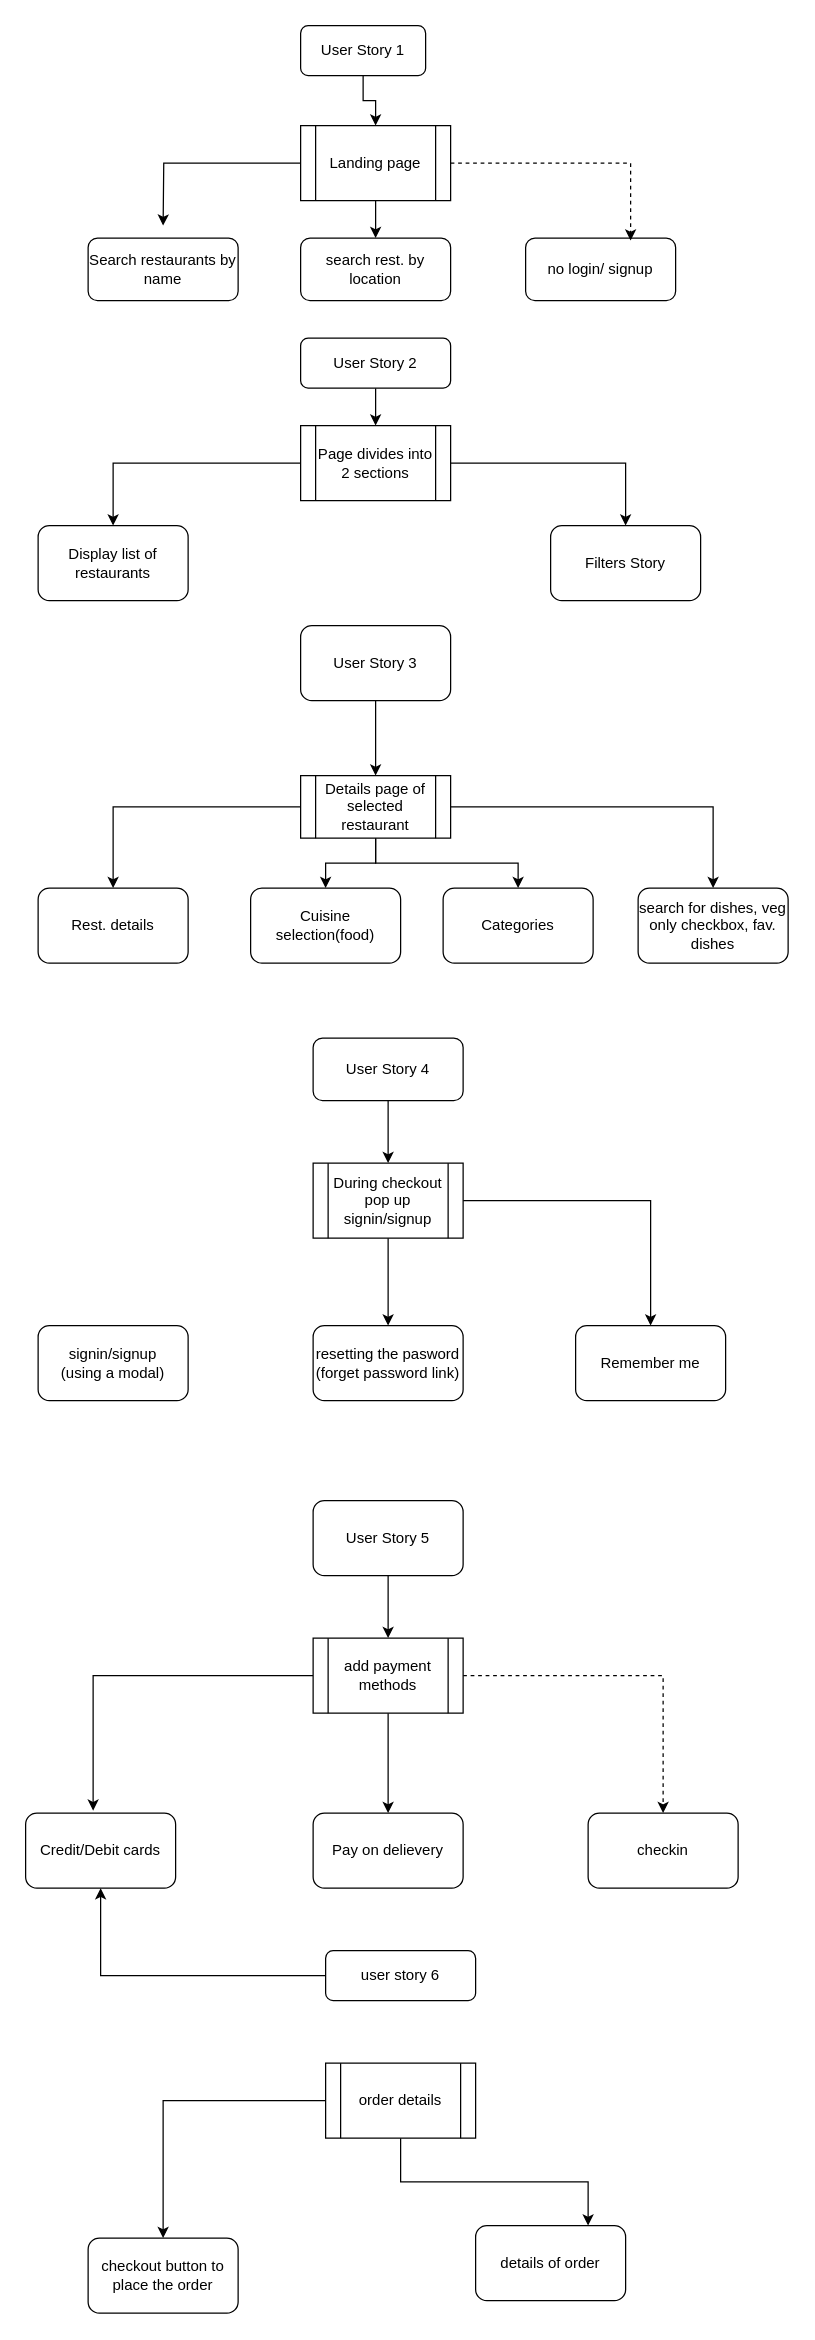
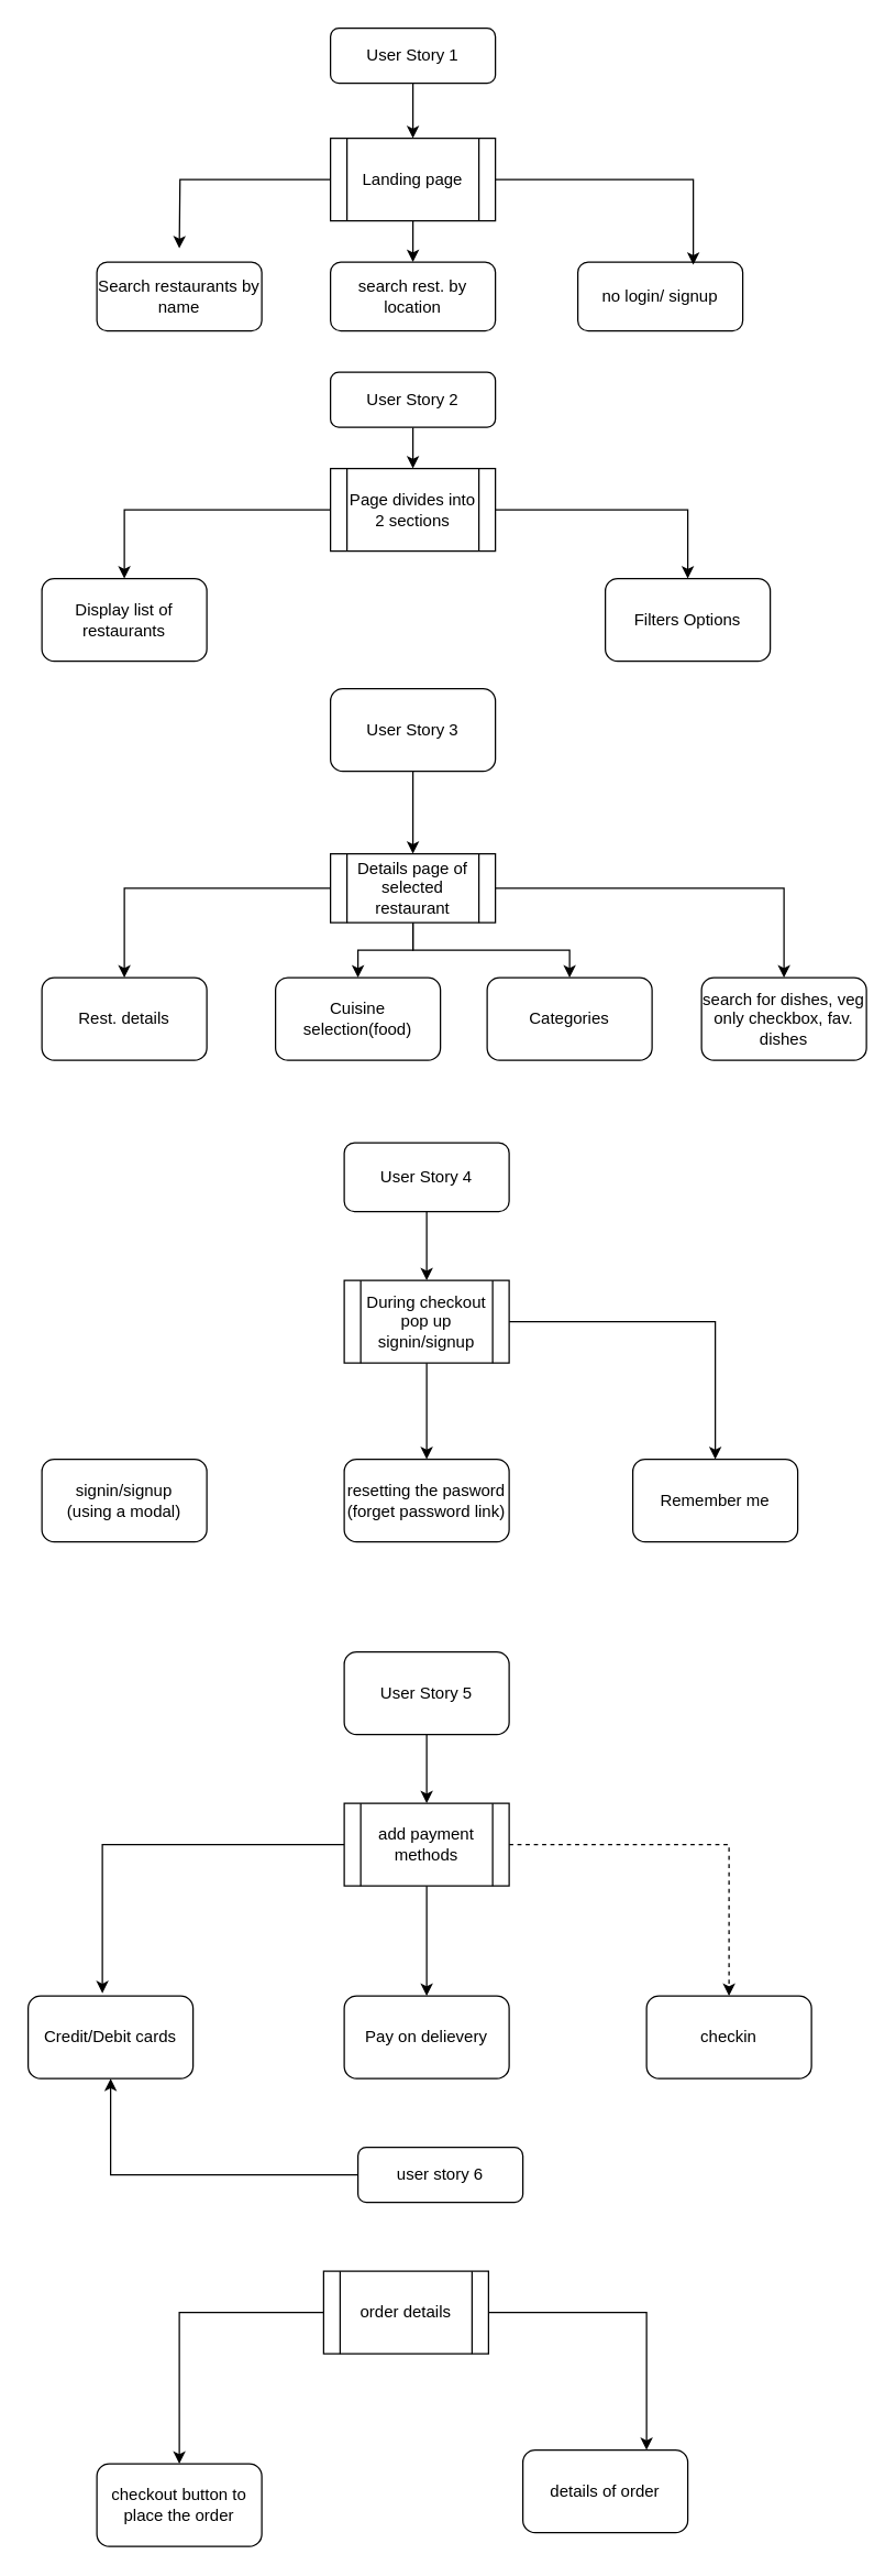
  <mxCell id="0" />
  <mxCell id="1" parent="0" />
  <mxCell id="2" style="edgeStyle=orthogonalEdgeStyle;rounded=0;orthogonalLoop=1;jettySize=auto;html=1;entryX=0.5;entryY=0;entryDx=0;entryDy=0;" edge="1" parent="1" source="3" target="12"><mxGeometry relative="1" as="geometry" /></mxCell>
- <mxCell id="3" value="User Story 1" style="rounded=1;whiteSpace=wrap;html=1;fontSize=12;glass=0;strokeWidth=1;shadow=0;" parent="1" vertex="1"><mxGeometry x="240" y="20" width="100" height="40" as="geometry" /></mxCell>
+ <mxCell id="3" value="User Story 1" style="rounded=1;whiteSpace=wrap;html=1;fontSize=12;glass=0;strokeWidth=1;shadow=0;" parent="1" vertex="1"><mxGeometry x="240" y="20" width="120" height="40" as="geometry" /></mxCell>
  <mxCell id="4" value="No" style="rounded=0;html=1;jettySize=auto;orthogonalLoop=1;fontSize=11;endArrow=block;endFill=0;endSize=8;strokeWidth=1;shadow=0;labelBackgroundColor=none;edgeStyle=orthogonalEdgeStyle;" parent="1" edge="1"><mxGeometry x="0.333" y="20" relative="1" as="geometry"><mxPoint as="offset" /><mxPoint x="160" y="360" as="sourcePoint" /></mxGeometry></mxCell>
  <mxCell id="5" value="Yes" style="edgeStyle=orthogonalEdgeStyle;rounded=0;html=1;jettySize=auto;orthogonalLoop=1;fontSize=11;endArrow=block;endFill=0;endSize=8;strokeWidth=1;shadow=0;labelBackgroundColor=none;" parent="1" edge="1"><mxGeometry y="10" relative="1" as="geometry"><mxPoint as="offset" /><mxPoint x="210" y="320" as="sourcePoint" /></mxGeometry></mxCell>
  <mxCell id="6" value="Search restaurants by name" style="rounded=1;whiteSpace=wrap;html=1;" vertex="1" parent="1"><mxGeometry x="70" y="190" width="120" height="50" as="geometry" /></mxCell>
  <mxCell id="7" value="search rest. by location" style="rounded=1;whiteSpace=wrap;html=1;" vertex="1" parent="1"><mxGeometry x="240" y="190" width="120" height="50" as="geometry" /></mxCell>
  <mxCell id="8" value="no login/ signup" style="rounded=1;whiteSpace=wrap;html=1;" vertex="1" parent="1"><mxGeometry x="420" y="190" width="120" height="50" as="geometry" /></mxCell>
  <mxCell id="9" style="edgeStyle=orthogonalEdgeStyle;rounded=0;orthogonalLoop=1;jettySize=auto;html=1;" edge="1" parent="1" source="12"><mxGeometry relative="1" as="geometry"><mxPoint x="130" y="180" as="targetPoint" /></mxGeometry></mxCell>
  <mxCell id="10" style="edgeStyle=orthogonalEdgeStyle;rounded=0;orthogonalLoop=1;jettySize=auto;html=1;entryX=0.5;entryY=0;entryDx=0;entryDy=0;" edge="1" parent="1" source="12" target="7"><mxGeometry relative="1" as="geometry" /></mxCell>
- <mxCell id="11" style="edgeStyle=orthogonalEdgeStyle;rounded=0;orthogonalLoop=1;jettySize=auto;html=1;entryX=0.7;entryY=0.04;entryDx=0;entryDy=0;entryPerimeter=0;dashed=1;" edge="1" parent="1" source="12" target="8"><mxGeometry relative="1" as="geometry" /></mxCell>
+ <mxCell id="11" style="edgeStyle=orthogonalEdgeStyle;rounded=0;orthogonalLoop=1;jettySize=auto;html=1;entryX=0.7;entryY=0.04;entryDx=0;entryDy=0;entryPerimeter=0;" edge="1" parent="1" source="12" target="8"><mxGeometry relative="1" as="geometry" /></mxCell>
  <mxCell id="12" value="Landing page" style="shape=process;whiteSpace=wrap;html=1;backgroundOutline=1;" vertex="1" parent="1"><mxGeometry x="240" y="100" width="120" height="60" as="geometry" /></mxCell>
  <mxCell id="13" value="" style="edgeStyle=orthogonalEdgeStyle;rounded=0;orthogonalLoop=1;jettySize=auto;html=1;" edge="1" parent="1" source="14" target="19"><mxGeometry relative="1" as="geometry" /></mxCell>
  <mxCell id="14" value="User Story 2" style="rounded=1;whiteSpace=wrap;html=1;" vertex="1" parent="1"><mxGeometry x="240" y="270" width="120" height="40" as="geometry" /></mxCell>
- <mxCell id="15" value="Filters Story" style="rounded=1;whiteSpace=wrap;html=1;" vertex="1" parent="1"><mxGeometry x="440" y="420" width="120" height="60" as="geometry" /></mxCell>
+ <mxCell id="15" value="Filters Options" style="rounded=1;whiteSpace=wrap;html=1;" vertex="1" parent="1"><mxGeometry x="440" y="420" width="120" height="60" as="geometry" /></mxCell>
  <mxCell id="16" value="Display list of restaurants" style="rounded=1;whiteSpace=wrap;html=1;" vertex="1" parent="1"><mxGeometry x="30" y="420" width="120" height="60" as="geometry" /></mxCell>
  <mxCell id="17" style="edgeStyle=orthogonalEdgeStyle;rounded=0;orthogonalLoop=1;jettySize=auto;html=1;entryX=0.5;entryY=0;entryDx=0;entryDy=0;" edge="1" parent="1" source="19" target="16"><mxGeometry relative="1" as="geometry" /></mxCell>
  <mxCell id="18" style="edgeStyle=orthogonalEdgeStyle;rounded=0;orthogonalLoop=1;jettySize=auto;html=1;entryX=0.5;entryY=0;entryDx=0;entryDy=0;" edge="1" parent="1" source="19" target="15"><mxGeometry relative="1" as="geometry" /></mxCell>
  <mxCell id="19" value="Page divides into 2 sections" style="shape=process;whiteSpace=wrap;html=1;backgroundOutline=1;" vertex="1" parent="1"><mxGeometry x="240" y="340" width="120" height="60" as="geometry" /></mxCell>
  <mxCell id="20" style="edgeStyle=orthogonalEdgeStyle;rounded=0;orthogonalLoop=1;jettySize=auto;html=1;entryX=0.5;entryY=0;entryDx=0;entryDy=0;" edge="1" parent="1" source="21" target="28"><mxGeometry relative="1" as="geometry" /></mxCell>
  <mxCell id="21" value="User Story 3" style="rounded=1;whiteSpace=wrap;html=1;" vertex="1" parent="1"><mxGeometry x="240" y="500" width="120" height="60" as="geometry" /></mxCell>
  <mxCell id="22" value="Cuisine selection(food)" style="rounded=1;whiteSpace=wrap;html=1;" vertex="1" parent="1"><mxGeometry x="200" y="710" width="120" height="60" as="geometry" /></mxCell>
  <mxCell id="23" value="Rest. details" style="rounded=1;whiteSpace=wrap;html=1;" vertex="1" parent="1"><mxGeometry x="30" y="710" width="120" height="60" as="geometry" /></mxCell>
  <mxCell id="24" style="edgeStyle=orthogonalEdgeStyle;rounded=0;orthogonalLoop=1;jettySize=auto;html=1;entryX=0.5;entryY=0;entryDx=0;entryDy=0;" edge="1" parent="1" source="28" target="23"><mxGeometry relative="1" as="geometry" /></mxCell>
  <mxCell id="25" style="edgeStyle=orthogonalEdgeStyle;rounded=0;orthogonalLoop=1;jettySize=auto;html=1;entryX=0.5;entryY=0;entryDx=0;entryDy=0;" edge="1" parent="1" source="28" target="22"><mxGeometry relative="1" as="geometry" /></mxCell>
  <mxCell id="26" style="edgeStyle=orthogonalEdgeStyle;rounded=0;orthogonalLoop=1;jettySize=auto;html=1;" edge="1" parent="1" source="28" target="29"><mxGeometry relative="1" as="geometry" /></mxCell>
  <mxCell id="27" style="edgeStyle=orthogonalEdgeStyle;rounded=0;orthogonalLoop=1;jettySize=auto;html=1;entryX=0.5;entryY=0;entryDx=0;entryDy=0;" edge="1" parent="1" source="28" target="30"><mxGeometry relative="1" as="geometry" /></mxCell>
  <mxCell id="28" value="Details page of selected restaurant" style="shape=process;whiteSpace=wrap;html=1;backgroundOutline=1;" vertex="1" parent="1"><mxGeometry x="240" y="620" width="120" height="50" as="geometry" /></mxCell>
  <mxCell id="29" value="Categories" style="rounded=1;whiteSpace=wrap;html=1;" vertex="1" parent="1"><mxGeometry x="354" y="710" width="120" height="60" as="geometry" /></mxCell>
  <mxCell id="30" value="search for dishes, veg only checkbox, fav. dishes" style="rounded=1;whiteSpace=wrap;html=1;" vertex="1" parent="1"><mxGeometry x="510" y="710" width="120" height="60" as="geometry" /></mxCell>
  <mxCell id="31" style="edgeStyle=orthogonalEdgeStyle;rounded=0;orthogonalLoop=1;jettySize=auto;html=1;entryX=0.5;entryY=0;entryDx=0;entryDy=0;" edge="1" parent="1" source="32" target="35"><mxGeometry relative="1" as="geometry" /></mxCell>
  <mxCell id="32" value="User Story 4" style="rounded=1;whiteSpace=wrap;html=1;" vertex="1" parent="1"><mxGeometry x="250" y="830" width="120" height="50" as="geometry" /></mxCell>
  <mxCell id="33" style="edgeStyle=orthogonalEdgeStyle;rounded=0;orthogonalLoop=1;jettySize=auto;html=1;entryX=0.5;entryY=0;entryDx=0;entryDy=0;" edge="1" parent="1" source="35" target="37"><mxGeometry relative="1" as="geometry" /></mxCell>
  <mxCell id="34" style="edgeStyle=orthogonalEdgeStyle;rounded=0;orthogonalLoop=1;jettySize=auto;html=1;entryX=0.5;entryY=0;entryDx=0;entryDy=0;" edge="1" parent="1" source="35" target="36"><mxGeometry relative="1" as="geometry" /></mxCell>
  <mxCell id="35" value="During checkout pop up signin/signup" style="shape=process;whiteSpace=wrap;html=1;backgroundOutline=1;" vertex="1" parent="1"><mxGeometry x="250" y="930" width="120" height="60" as="geometry" /></mxCell>
  <mxCell id="36" value="Remember me" style="rounded=1;whiteSpace=wrap;html=1;" vertex="1" parent="1"><mxGeometry x="460" y="1060" width="120" height="60" as="geometry" /></mxCell>
  <mxCell id="37" value="resetting the pasword&lt;br&gt;(forget password link)" style="rounded=1;whiteSpace=wrap;html=1;" vertex="1" parent="1"><mxGeometry x="250" y="1060" width="120" height="60" as="geometry" /></mxCell>
  <mxCell id="38" value="signin/signup&lt;br&gt;(using a modal)" style="rounded=1;whiteSpace=wrap;html=1;" vertex="1" parent="1"><mxGeometry x="30" y="1060" width="120" height="60" as="geometry" /></mxCell>
  <mxCell id="39" value="checkin" style="rounded=1;whiteSpace=wrap;html=1;" vertex="1" parent="1"><mxGeometry x="470" y="1450" width="120" height="60" as="geometry" /></mxCell>
  <mxCell id="40" style="edgeStyle=orthogonalEdgeStyle;rounded=0;orthogonalLoop=1;jettySize=auto;html=1;entryX=0.45;entryY=-0.033;entryDx=0;entryDy=0;entryPerimeter=0;" edge="1" parent="1" source="43" target="45"><mxGeometry relative="1" as="geometry" /></mxCell>
  <mxCell id="41" style="edgeStyle=orthogonalEdgeStyle;rounded=0;orthogonalLoop=1;jettySize=auto;html=1;entryX=0.5;entryY=0;entryDx=0;entryDy=0;" edge="1" parent="1" source="43" target="44"><mxGeometry relative="1" as="geometry" /></mxCell>
  <mxCell id="42" style="edgeStyle=orthogonalEdgeStyle;rounded=0;orthogonalLoop=1;jettySize=auto;html=1;dashed=1;" edge="1" parent="1" source="43" target="39"><mxGeometry relative="1" as="geometry" /></mxCell>
  <mxCell id="43" value="add payment methods" style="shape=process;whiteSpace=wrap;html=1;backgroundOutline=1;" vertex="1" parent="1"><mxGeometry x="250" y="1310" width="120" height="60" as="geometry" /></mxCell>
  <mxCell id="44" value="Pay on delievery" style="rounded=1;whiteSpace=wrap;html=1;" vertex="1" parent="1"><mxGeometry x="250" y="1450" width="120" height="60" as="geometry" /></mxCell>
  <mxCell id="45" value="Credit/Debit cards" style="rounded=1;whiteSpace=wrap;html=1;" vertex="1" parent="1"><mxGeometry x="20" y="1450" width="120" height="60" as="geometry" /></mxCell>
  <mxCell id="46" style="edgeStyle=orthogonalEdgeStyle;rounded=0;orthogonalLoop=1;jettySize=auto;html=1;" edge="1" parent="1" source="47" target="43"><mxGeometry relative="1" as="geometry" /></mxCell>
  <mxCell id="47" value="User Story 5" style="rounded=1;whiteSpace=wrap;html=1;" vertex="1" parent="1"><mxGeometry x="250" y="1200" width="120" height="60" as="geometry" /></mxCell>
  <mxCell id="48" style="edgeStyle=orthogonalEdgeStyle;rounded=0;orthogonalLoop=1;jettySize=auto;html=1;" edge="1" parent="1" source="49" target="45"><mxGeometry relative="1" as="geometry" /></mxCell>
  <mxCell id="49" value="user story 6" style="rounded=1;whiteSpace=wrap;html=1;" vertex="1" parent="1"><mxGeometry x="260" y="1560" width="120" height="40" as="geometry" /></mxCell>
  <mxCell id="50" style="edgeStyle=orthogonalEdgeStyle;rounded=0;orthogonalLoop=1;jettySize=auto;html=1;entryX=0.5;entryY=0;entryDx=0;entryDy=0;" edge="1" parent="1" source="52" target="53"><mxGeometry relative="1" as="geometry" /></mxCell>
  <mxCell id="51" style="edgeStyle=orthogonalEdgeStyle;rounded=0;orthogonalLoop=1;jettySize=auto;html=1;entryX=0.75;entryY=0;entryDx=0;entryDy=0;entryPerimeter=0;" edge="1" parent="1" source="52" target="54"><mxGeometry relative="1" as="geometry"><mxPoint x="470" y="1770" as="targetPoint" /></mxGeometry></mxCell>
- <mxCell id="52" value="order details" style="shape=process;whiteSpace=wrap;html=1;backgroundOutline=1;" vertex="1" parent="1"><mxGeometry x="260" y="1650" width="120" height="60" as="geometry" /></mxCell>
+ <mxCell id="52" value="order details" style="shape=process;whiteSpace=wrap;html=1;backgroundOutline=1;" vertex="1" parent="1"><mxGeometry x="235" y="1650" width="120" height="60" as="geometry" /></mxCell>
  <mxCell id="53" value="checkout button to place the order" style="rounded=1;whiteSpace=wrap;html=1;" vertex="1" parent="1"><mxGeometry x="70" y="1790" width="120" height="60" as="geometry" /></mxCell>
  <mxCell id="54" value="&lt;span&gt;details of order&lt;/span&gt;" style="rounded=1;whiteSpace=wrap;html=1;" vertex="1" parent="1"><mxGeometry x="380" y="1780" width="120" height="60" as="geometry" /></mxCell>
